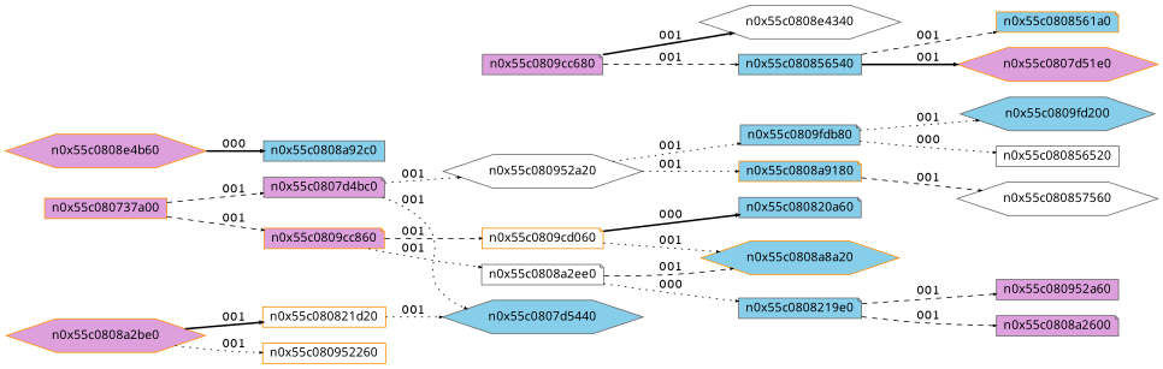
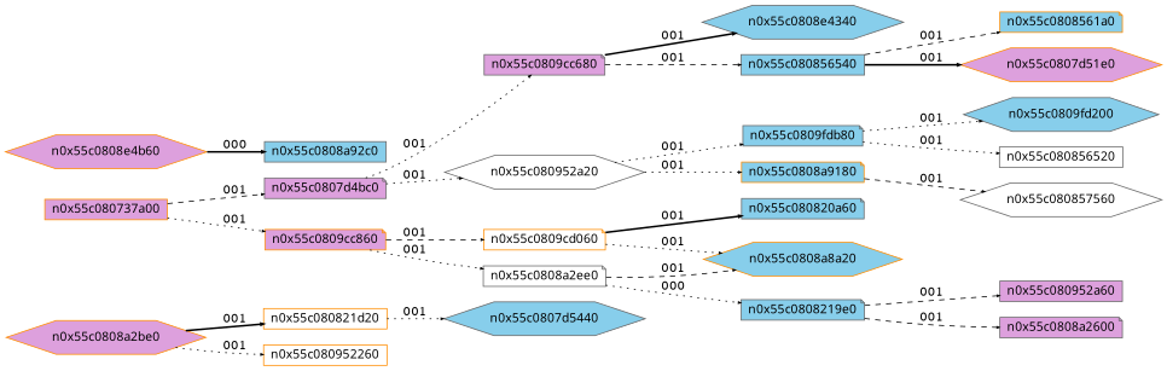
  digraph {
    rankdir=LR
    node [color=gray40 fillcolor=skyblue fontname=Terminus shape=note style=filled]
    edge [arrowsize=.3 style=dotted]
    n0x55c080737a00 [color=darkorange fillcolor=plum height=.1 shape=box width=.1]
    n0x55c0807d4bc0 [fillcolor=plum height=.1 width=.1]
    n0x55c0809cc860 [color=darkorange fillcolor=plum height=.1 width=.1]
    n0x55c0809cc680 [fillcolor=plum height=.1 width=.1]
    n0x55c080952a20 [fillcolor=white height=.1 shape=hexagon width=.1]
    n0x55c0809cd060 [color=darkorange fillcolor=white height=.1 width=.1]
    n0x55c0808a2ee0 [fillcolor=white height=.1 width=.1]
-   n0x55c0808e4340 [fillcolor=white height=.1 shape=hexagon width=.1]
+   n0x55c0808e4340 [height=.1 shape=hexagon width=.1]
    n0x55c080856540 [height=.1 shape=box width=.1]
    n0x55c0809fdb80 [height=.1 width=.1]
    n0x55c0808a9180 [color=darkorange height=.1 width=.1]
    n0x55c0808a8a20 [color=darkorange height=.1 shape=hexagon width=.1]
    n0x55c080820a60 [height=.1 width=.1]
    n0x55c0808219e0 [height=.1 width=.1]
    n0x55c0808a2be0 [color=darkorange fillcolor=plum height=.1 shape=hexagon width=.1]
    n0x55c080952260 [color=darkorange fillcolor=white height=.1 shape=box width=.1]
    n0x55c080821d20 [color=darkorange fillcolor=white height=.1 shape=box width=.1]
    n0x55c0808a2600 [fillcolor=plum height=.1 width=.1]
    n0x55c080952a60 [fillcolor=plum height=.1 shape=box width=.1]
    n0x55c0807d5440 [height=.1 shape=hexagon width=.1]
    n0x55c0807d51e0 [color=darkorange fillcolor=plum height=.1 shape=hexagon width=.1]
    n0x55c0808561a0 [color=darkorange height=.1 width=.1]
    n0x55c080856520 [fillcolor=white height=.1 shape=box width=.1]
    n0x55c0809fd200 [height=.1 shape=hexagon width=.1]
    n0x55c080857560 [fillcolor=white height=.1 shape=hexagon width=.1]
    n0x55c0808e4b60 [color=darkorange fillcolor=plum height=.1 shape=hexagon width=.1]
    n0x55c0808a92c0 [height=.1 shape=box width=.1]
    n0x55c080737a00 -> n0x55c0807d4bc0 [label=001 style=dashed]
-   n0x55c080737a00 -> n0x55c0809cc860 [label=001 style=dashed]
-   n0x55c0807d4bc0 -> n0x55c0807d5440 [label=001]
+   n0x55c080737a00 -> n0x55c0809cc860 [label=001]
+   n0x55c0807d4bc0 -> n0x55c0809cc680 [label=001]
    n0x55c0807d4bc0 -> n0x55c080952a20 [label=001]
    n0x55c0809cc860 -> n0x55c0809cd060 [label=001 style=dashed]
    n0x55c0809cc860 -> n0x55c0808a2ee0 [label=001]
    n0x55c0809cc680 -> n0x55c0808e4340 [label=001 style=bold]
    n0x55c0809cc680 -> n0x55c080856540 [label=001 style=dashed]
    n0x55c080952a20 -> n0x55c0809fdb80 [label=001]
    n0x55c080952a20 -> n0x55c0808a9180 [label=001]
    n0x55c0809cd060 -> n0x55c0808a8a20 [label=001]
-   n0x55c0809cd060 -> n0x55c080820a60 [label=000 style=bold]
+   n0x55c0809cd060 -> n0x55c080820a60 [label=001 style=bold]
    n0x55c0808a2ee0 -> n0x55c0808a8a20 [label=001 style=dashed]
    n0x55c0808a2ee0 -> n0x55c0808219e0 [label=000]
    n0x55c080856540 -> n0x55c0807d51e0 [label=001 style=bold]
    n0x55c080856540 -> n0x55c0808561a0 [label=001 style=dashed]
-   n0x55c0809fdb80 -> n0x55c080856520 [label=000]
+   n0x55c0809fdb80 -> n0x55c080856520 [label=001]
    n0x55c0809fdb80 -> n0x55c0809fd200 [label=001]
    n0x55c0808a9180 -> n0x55c080857560 [label=001 style=dashed]
    n0x55c0808219e0 -> n0x55c0808a2600 [label=001 style=dashed]
    n0x55c0808219e0 -> n0x55c080952a60 [label=001 style=dashed]
    n0x55c0808a2be0 -> n0x55c080952260 [label=001]
    n0x55c0808a2be0 -> n0x55c080821d20 [label=001 style=bold]
    n0x55c080821d20 -> n0x55c0807d5440 [label=001]
    n0x55c0808e4b60 -> n0x55c0808a92c0 [label=000 style=bold]
  }
